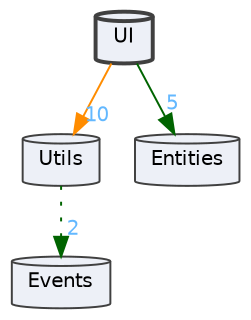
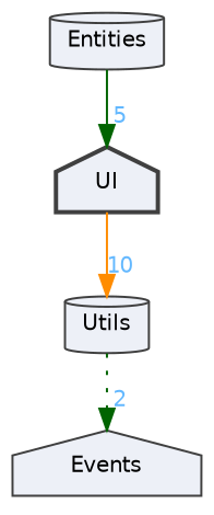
  digraph {
    compound=true
    node [color=grey25 fillcolor="#edf0f7" fontname=Helvetica fontsize=10 shape=house style=filled]
    edge [color=darkgreen fontcolor=steelblue1 fontname=Helvetica fontsize=10 labeldistance=1.5 labelfontname=Helvetica labelfontsize=10 style=solid]
-   n1 [height=0.2 label=UI shape=cylinder style="filled,bold" width=0.4]
+   n1 [height=0.2 label=UI style="filled,bold" width=0.4]
    n2 [height=0.2 label=Utils shape=cylinder width=0.4]
    n3 [height=0.2 label=Entities shape=cylinder width=0.4]
-   n4 [height=0.2 label=Events shape=cylinder width=0.4]
+   n4 [height=0.2 label=Events width=0.4]
    n1 -> n2 [color=darkorange headlabel=10]
-   n1 -> n3 [headlabel=5]
+   n3 -> n1 [headlabel=5]
    n2 -> n4 [headlabel=2 style=dotted]
  }
